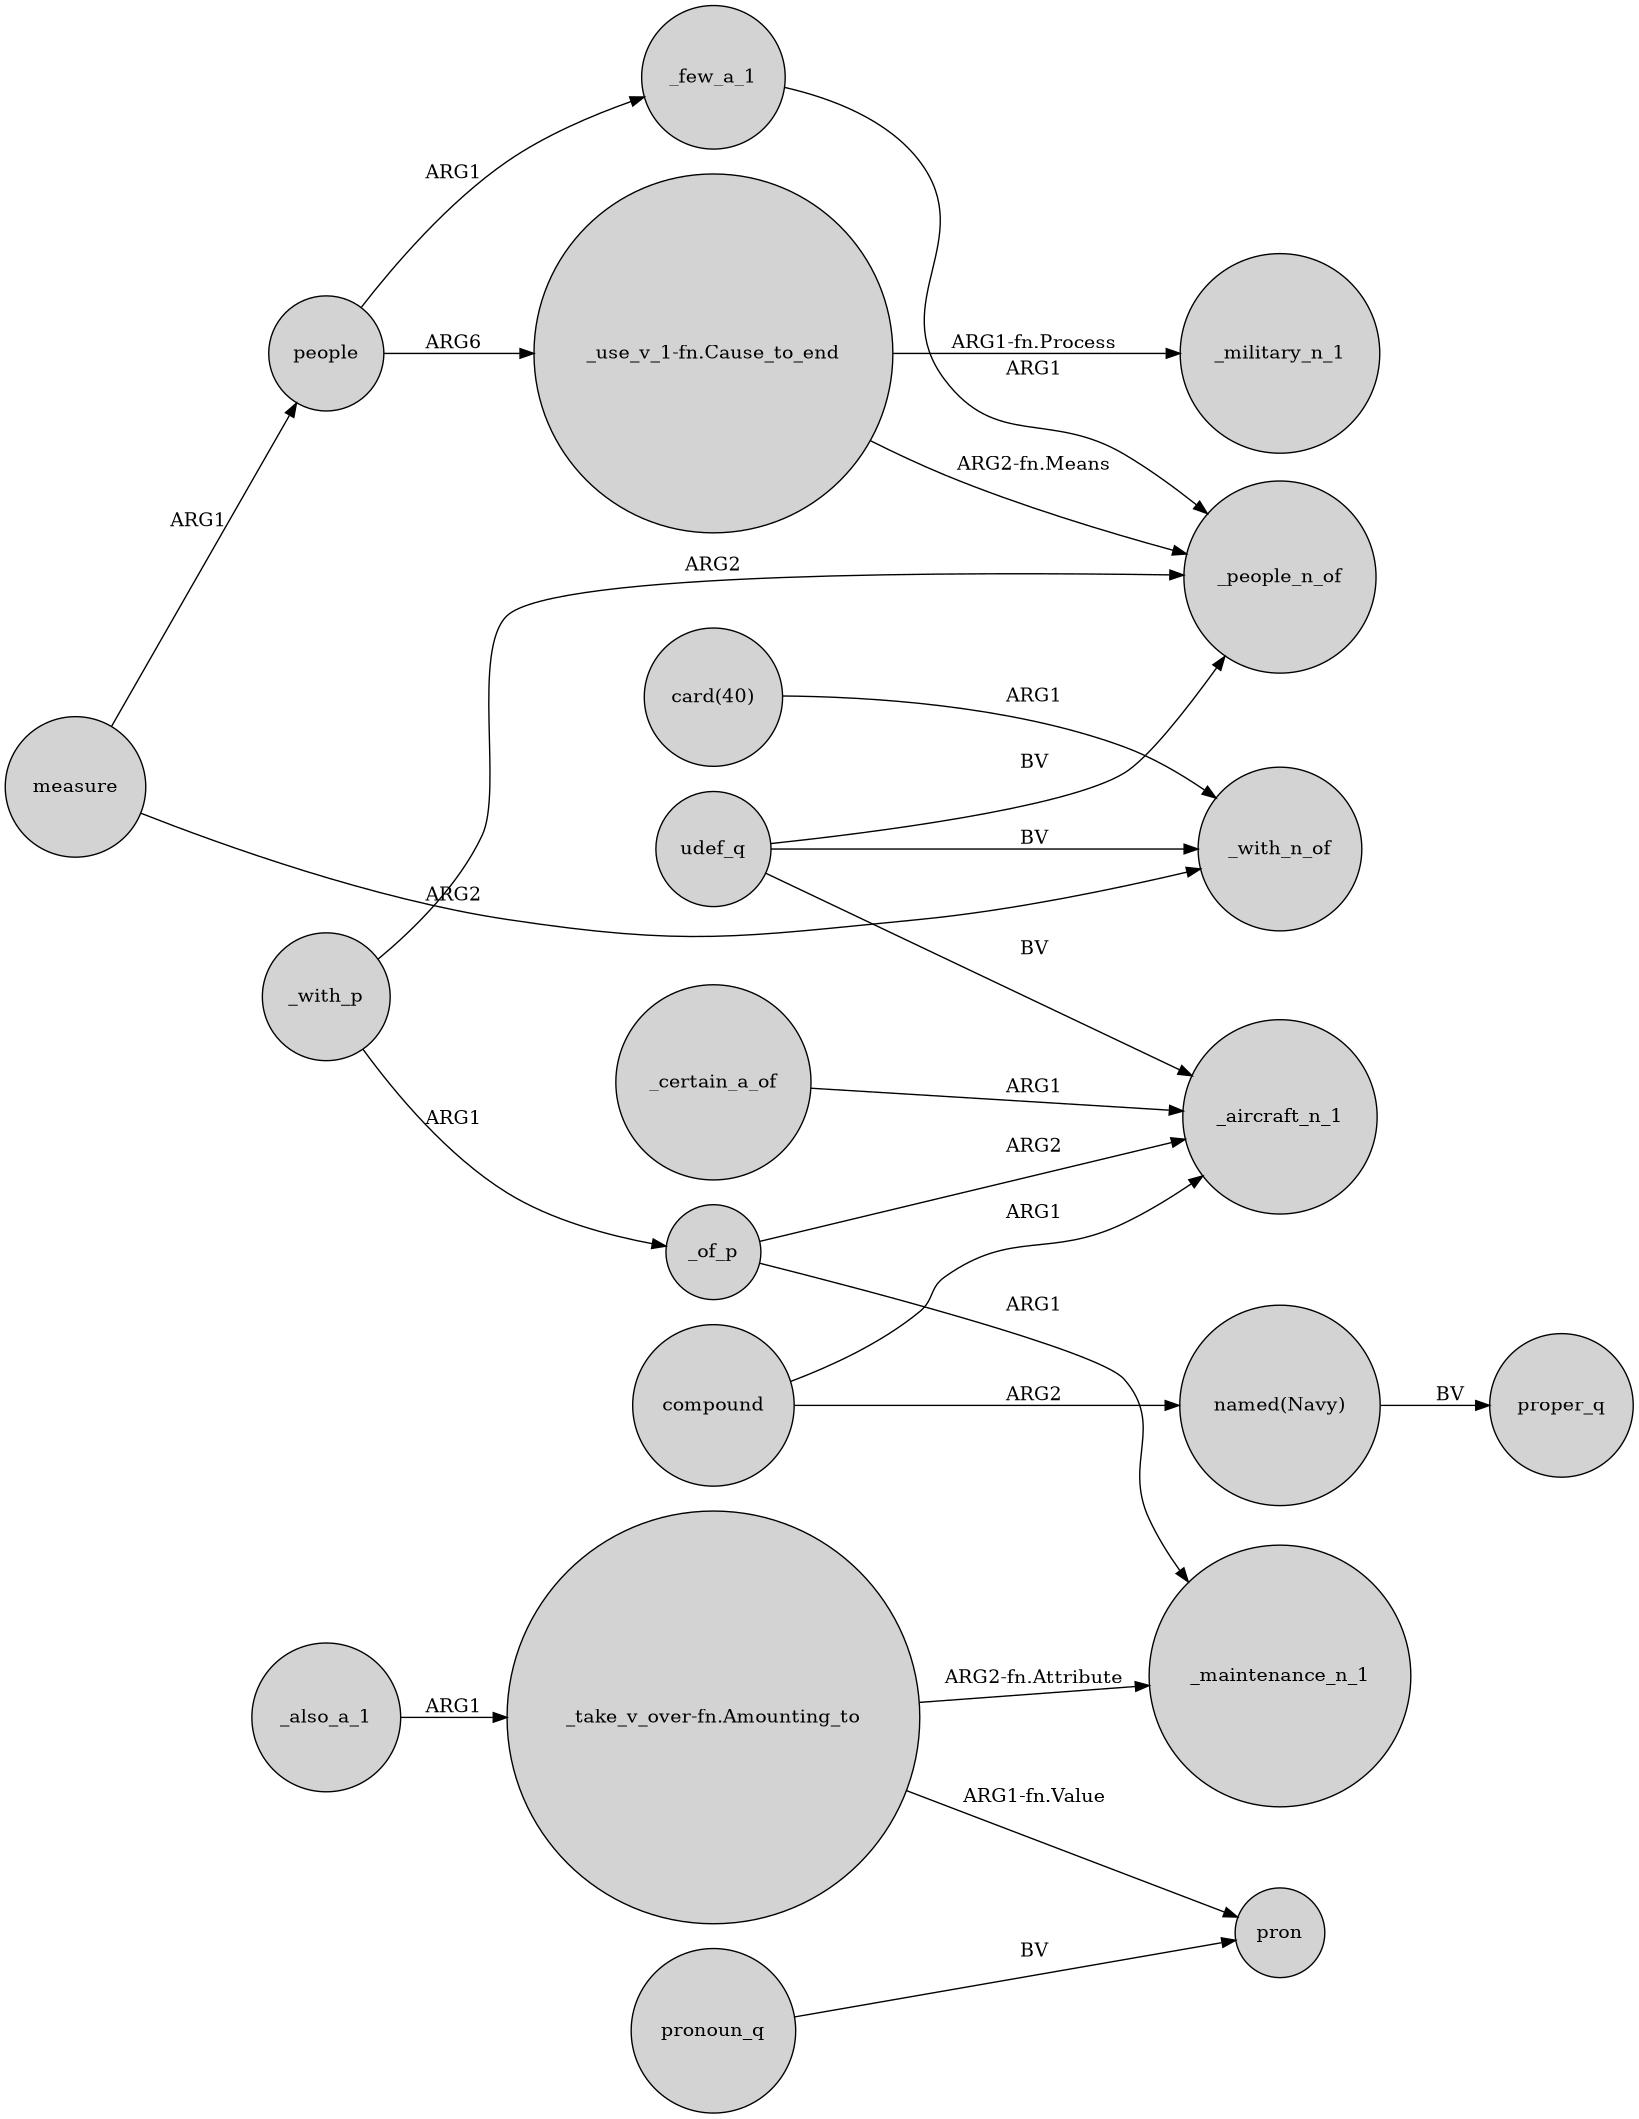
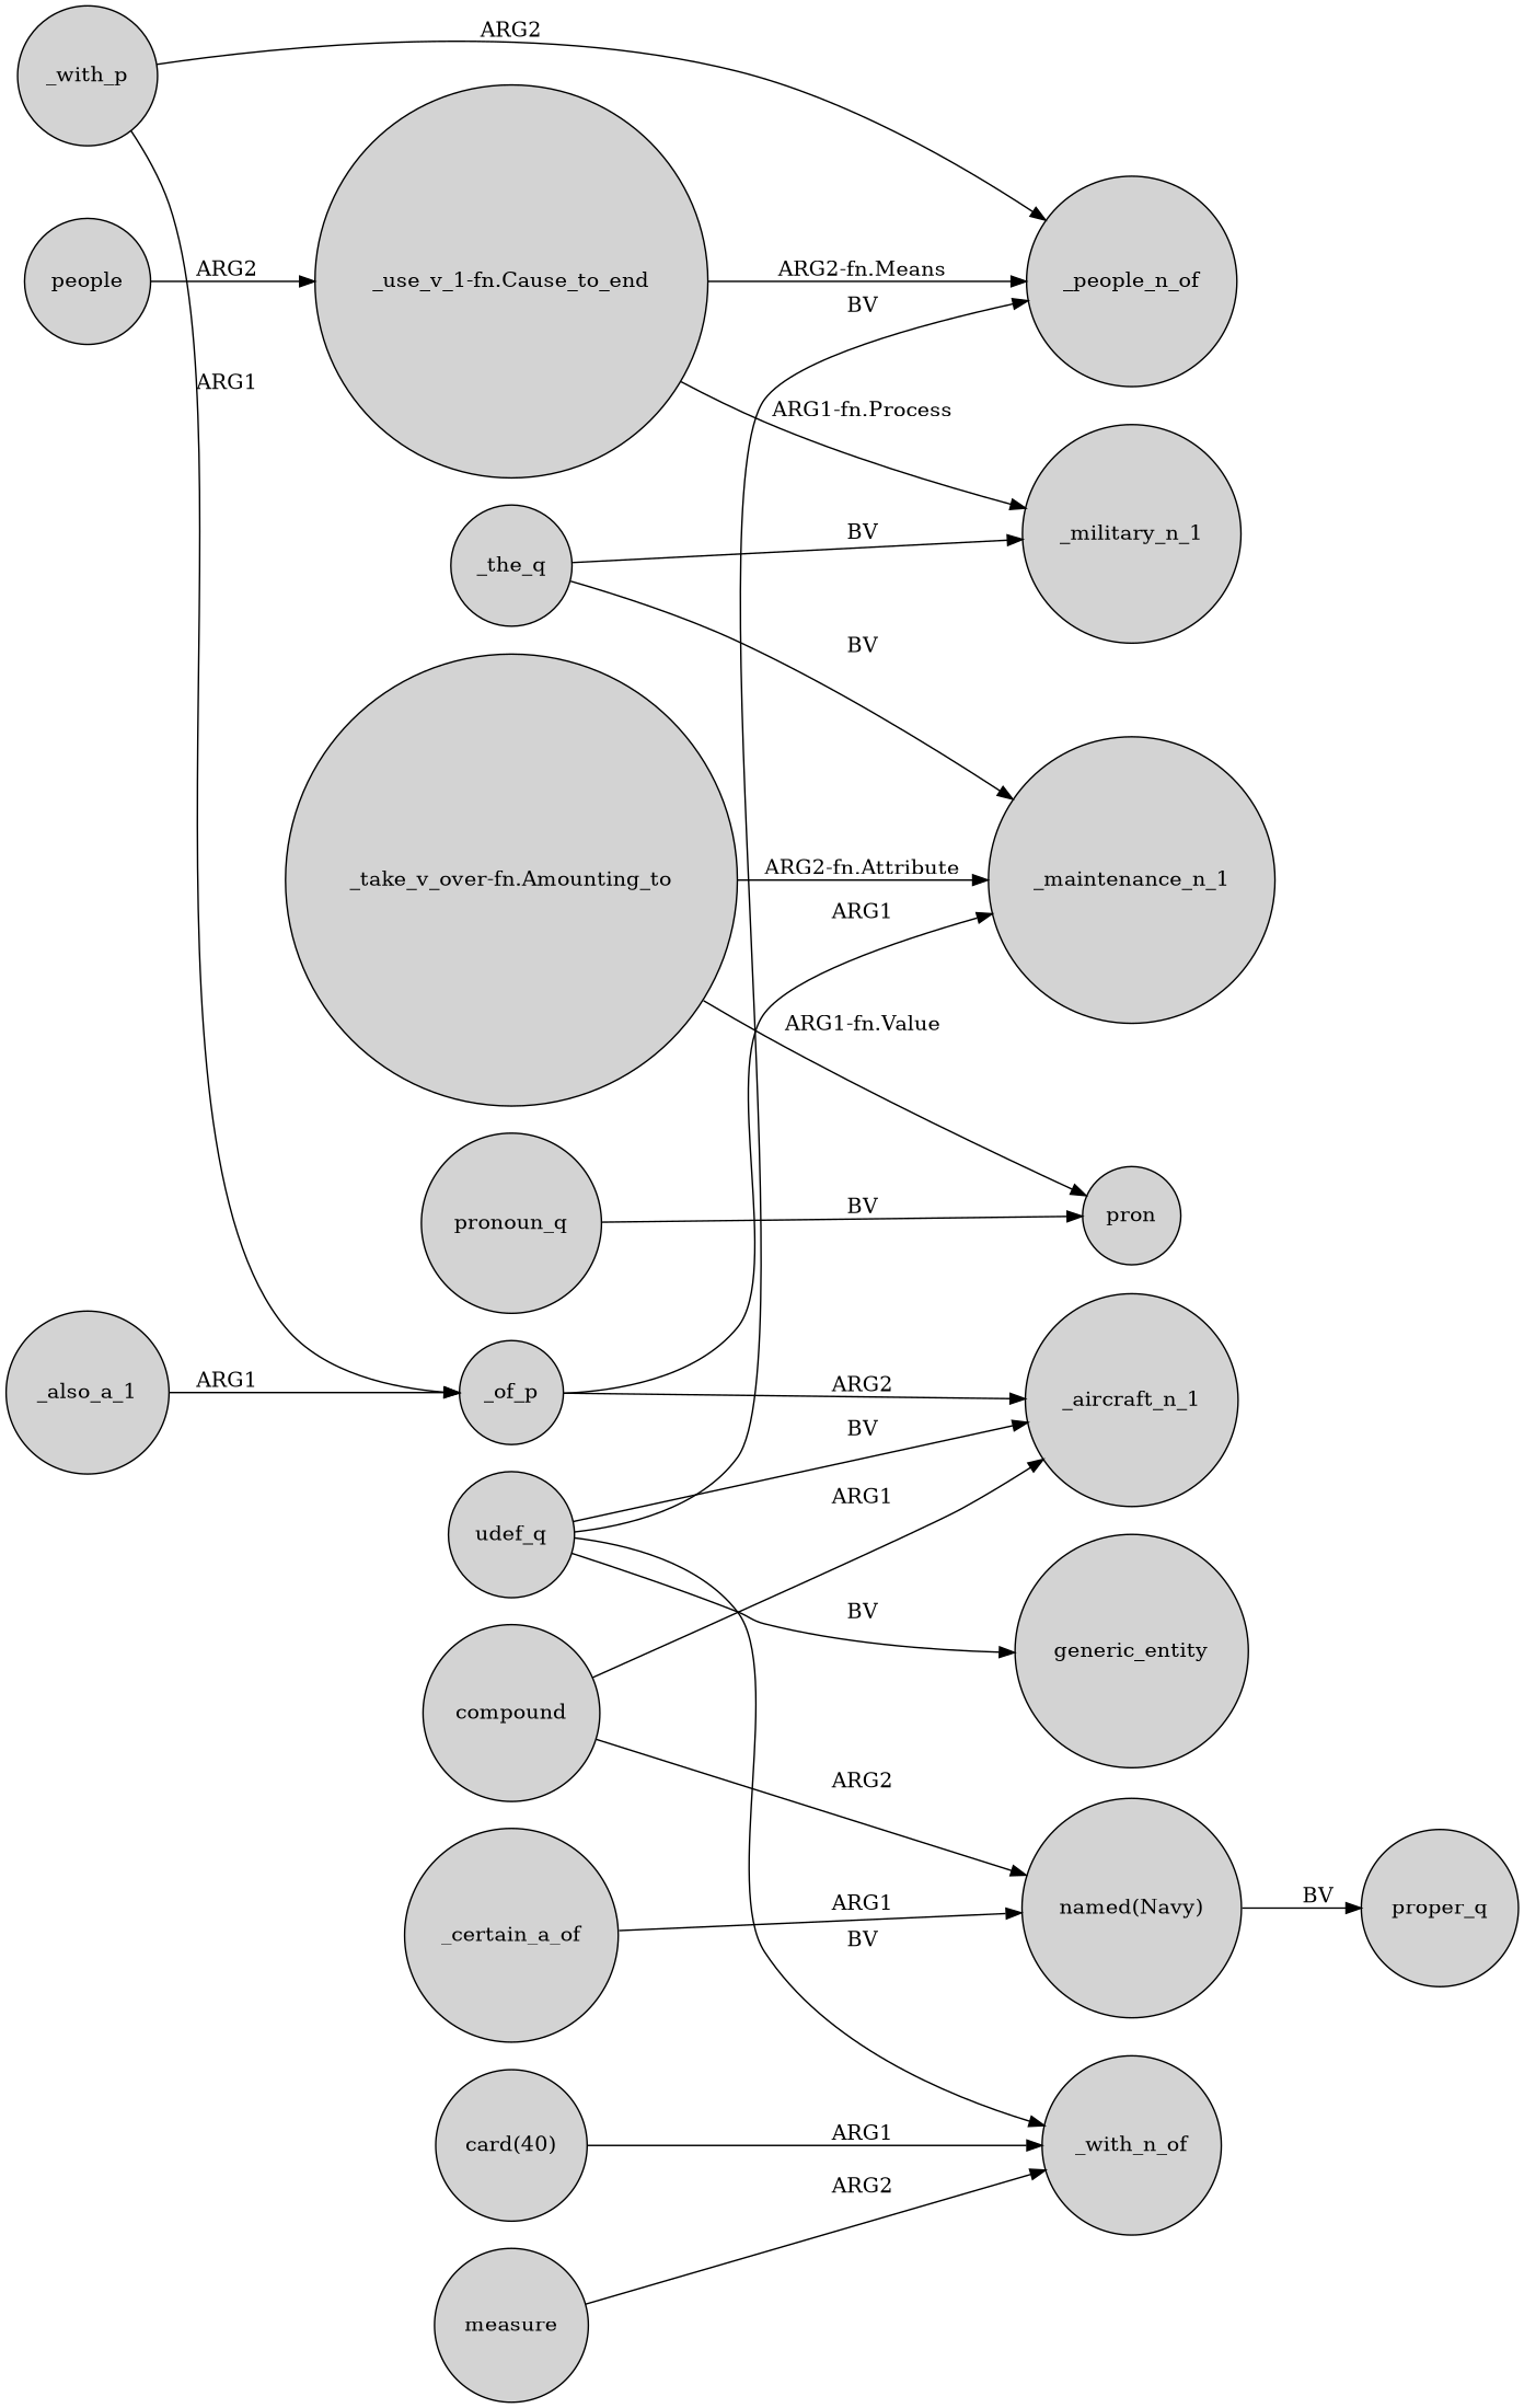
  digraph {
    rankdir=LR
    node [shape=circle style=filled]
    udef_q
    _people_n_of
    _aircraft_n_1
    n4 [label=_with_n_of]
+   generic_entity
    compound
    "named(Navy)"
    proper_q
    _of_p
    _maintenance_n_1
    measure
    n12 [label=people]
-   _few_a_1
    "_use_v_1-fn.Cause_to_end"
    _military_n_1
    _with_p
    "_take_v_over-fn.Amounting_to"
    pron
    "card(40)"
    _also_a_1
    pronoun_q
+   _the_q
    _certain_a_of
    udef_q -> _people_n_of [label=BV]
    udef_q -> _aircraft_n_1 [label=BV]
    udef_q -> n4 [label=BV]
+   udef_q -> generic_entity [label=BV]
    compound -> _aircraft_n_1 [label=ARG1]
    compound -> "named(Navy)" [label=ARG2]
    "named(Navy)" -> proper_q [label=BV]
    _of_p -> _aircraft_n_1 [label=ARG2]
    _of_p -> _maintenance_n_1 [label=ARG1]
    measure -> n4 [label=ARG2]
-   measure -> n12 [label=ARG1]
-   n12 -> _few_a_1 [label=ARG1]
-   n12 -> "_use_v_1-fn.Cause_to_end" [label=ARG6]
-   _few_a_1 -> _people_n_of [label=ARG1]
+   n12 -> "_use_v_1-fn.Cause_to_end" [label=ARG2]
    "_use_v_1-fn.Cause_to_end" -> _people_n_of [label="ARG2-fn.Means"]
    "_use_v_1-fn.Cause_to_end" -> _military_n_1 [label="ARG1-fn.Process"]
    _with_p -> _people_n_of [label=ARG2]
    _with_p -> _of_p [label=ARG1]
    "_take_v_over-fn.Amounting_to" -> _maintenance_n_1 [label="ARG2-fn.Attribute"]
    "_take_v_over-fn.Amounting_to" -> pron [label="ARG1-fn.Value"]
    "card(40)" -> n4 [label=ARG1]
-   _also_a_1 -> "_take_v_over-fn.Amounting_to" [label=ARG1]
+   _also_a_1 -> _of_p [label=ARG1]
    pronoun_q -> pron [label=BV]
-   _certain_a_of -> _aircraft_n_1 [label=ARG1]
+   _the_q -> _maintenance_n_1 [label=BV]
+   _the_q -> _military_n_1 [label=BV]
+   _certain_a_of -> "named(Navy)" [label=ARG1]
  }
